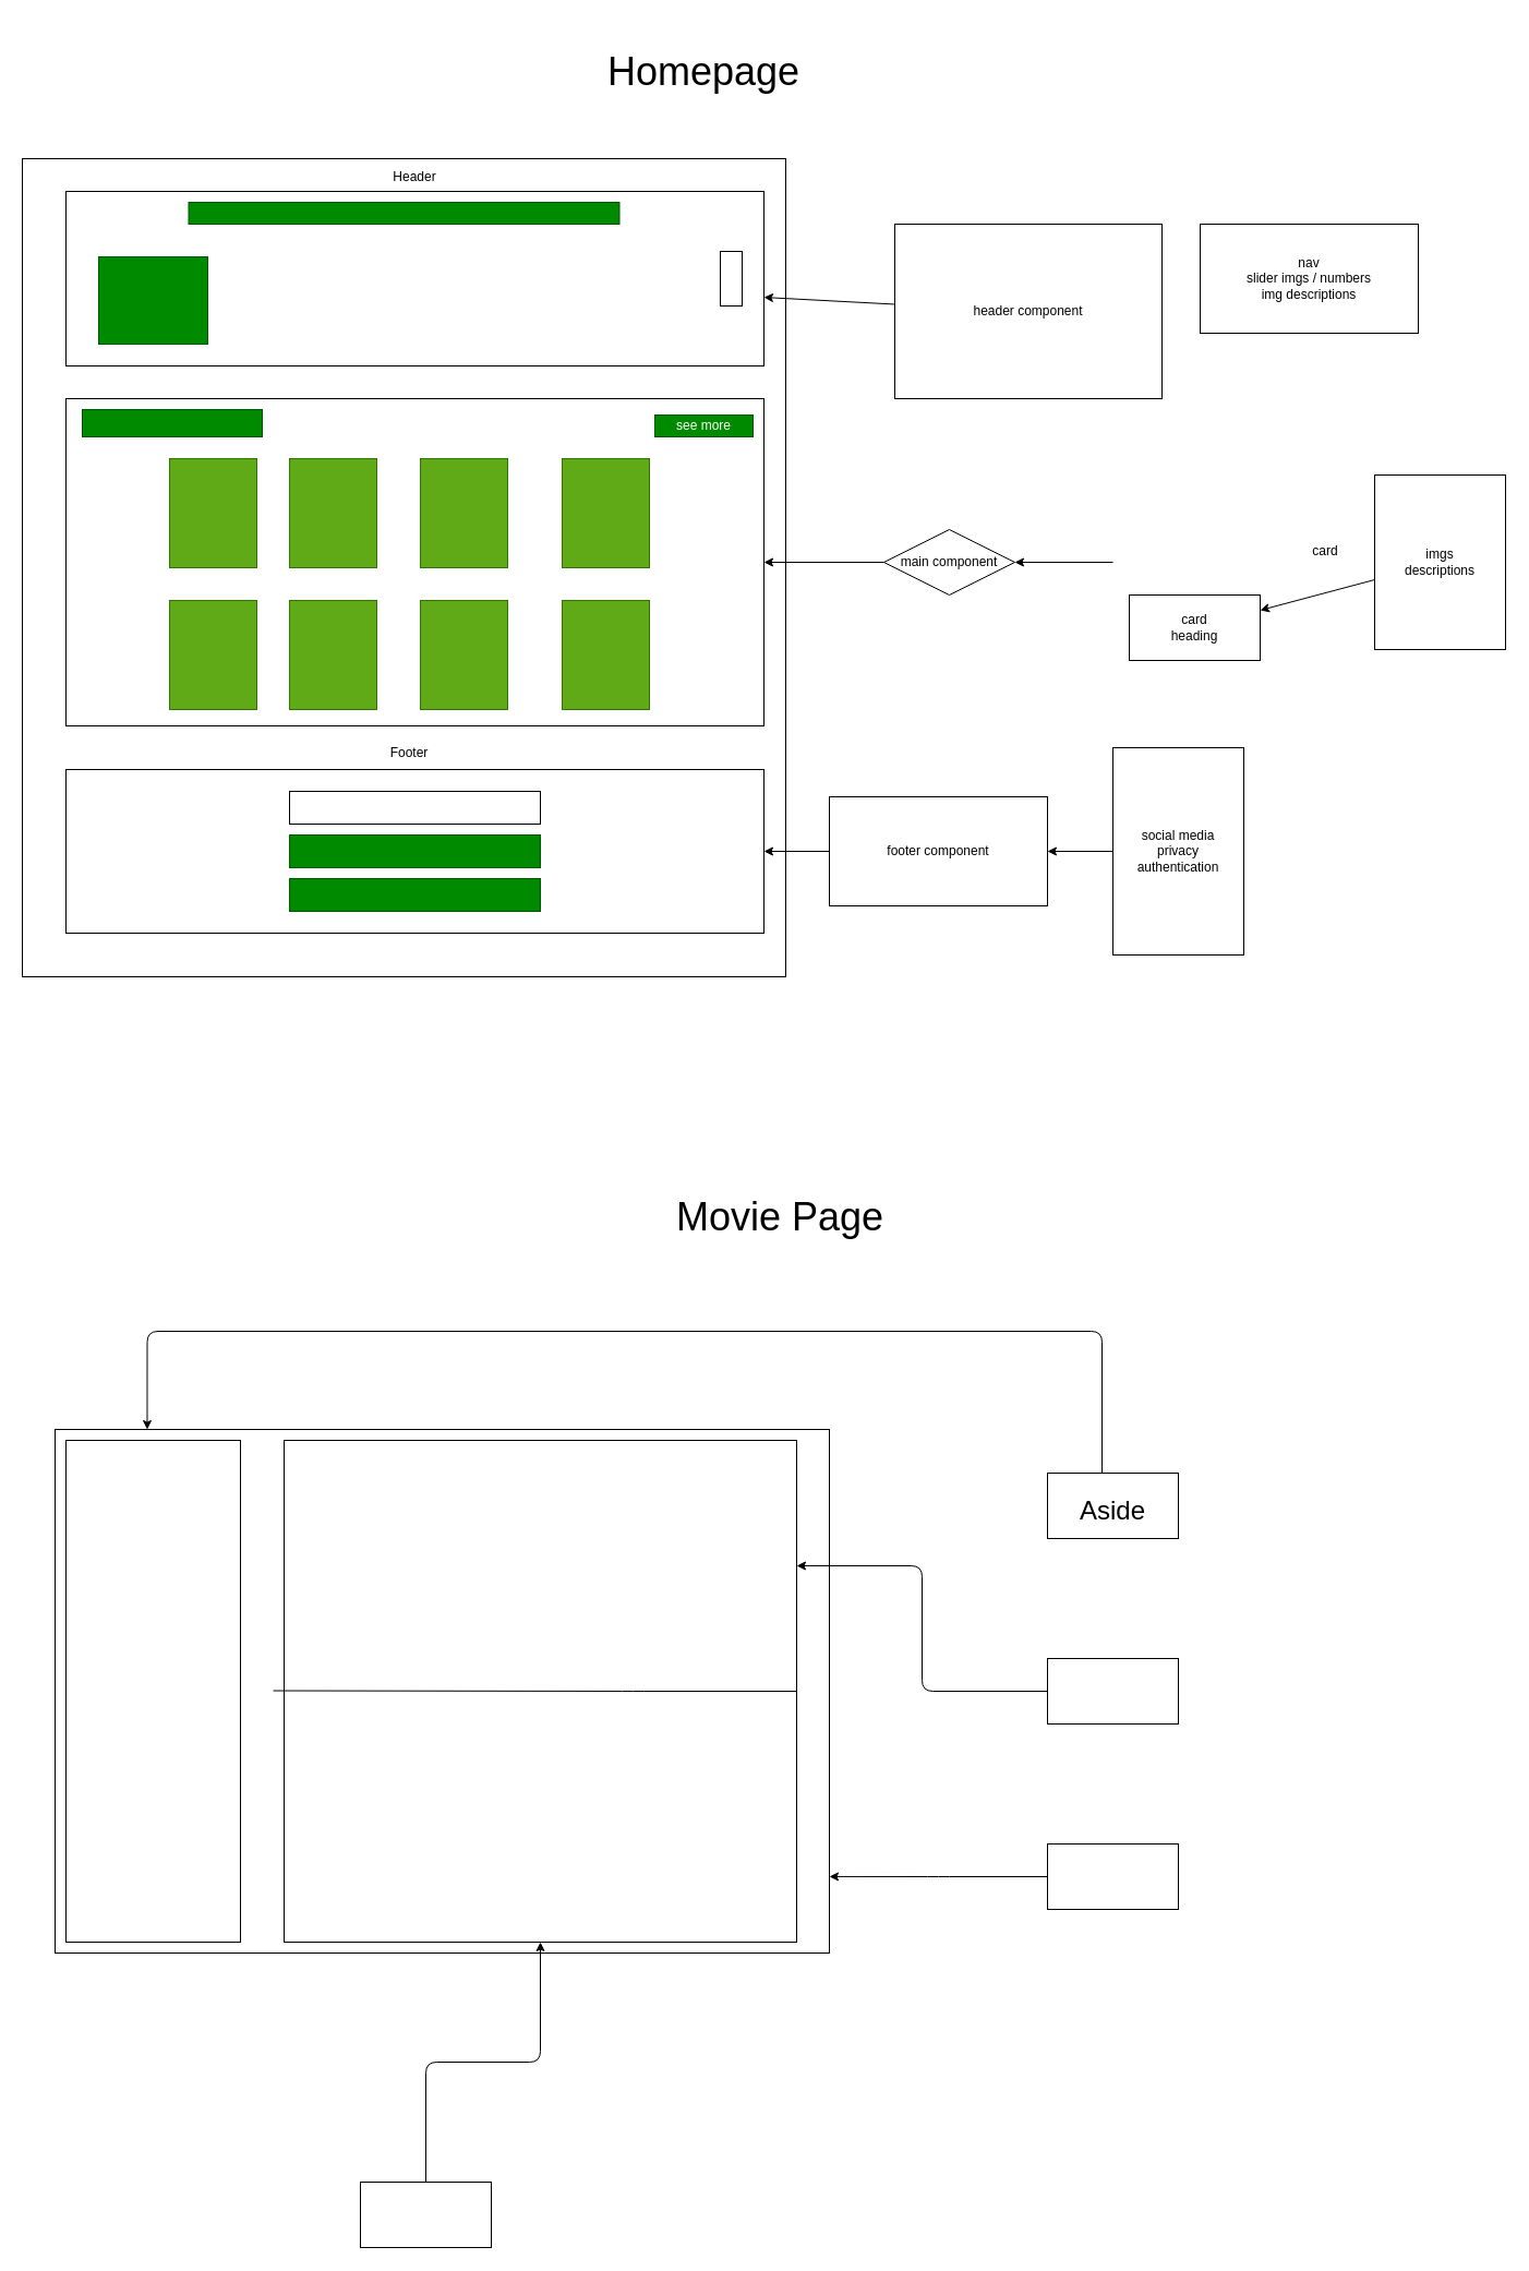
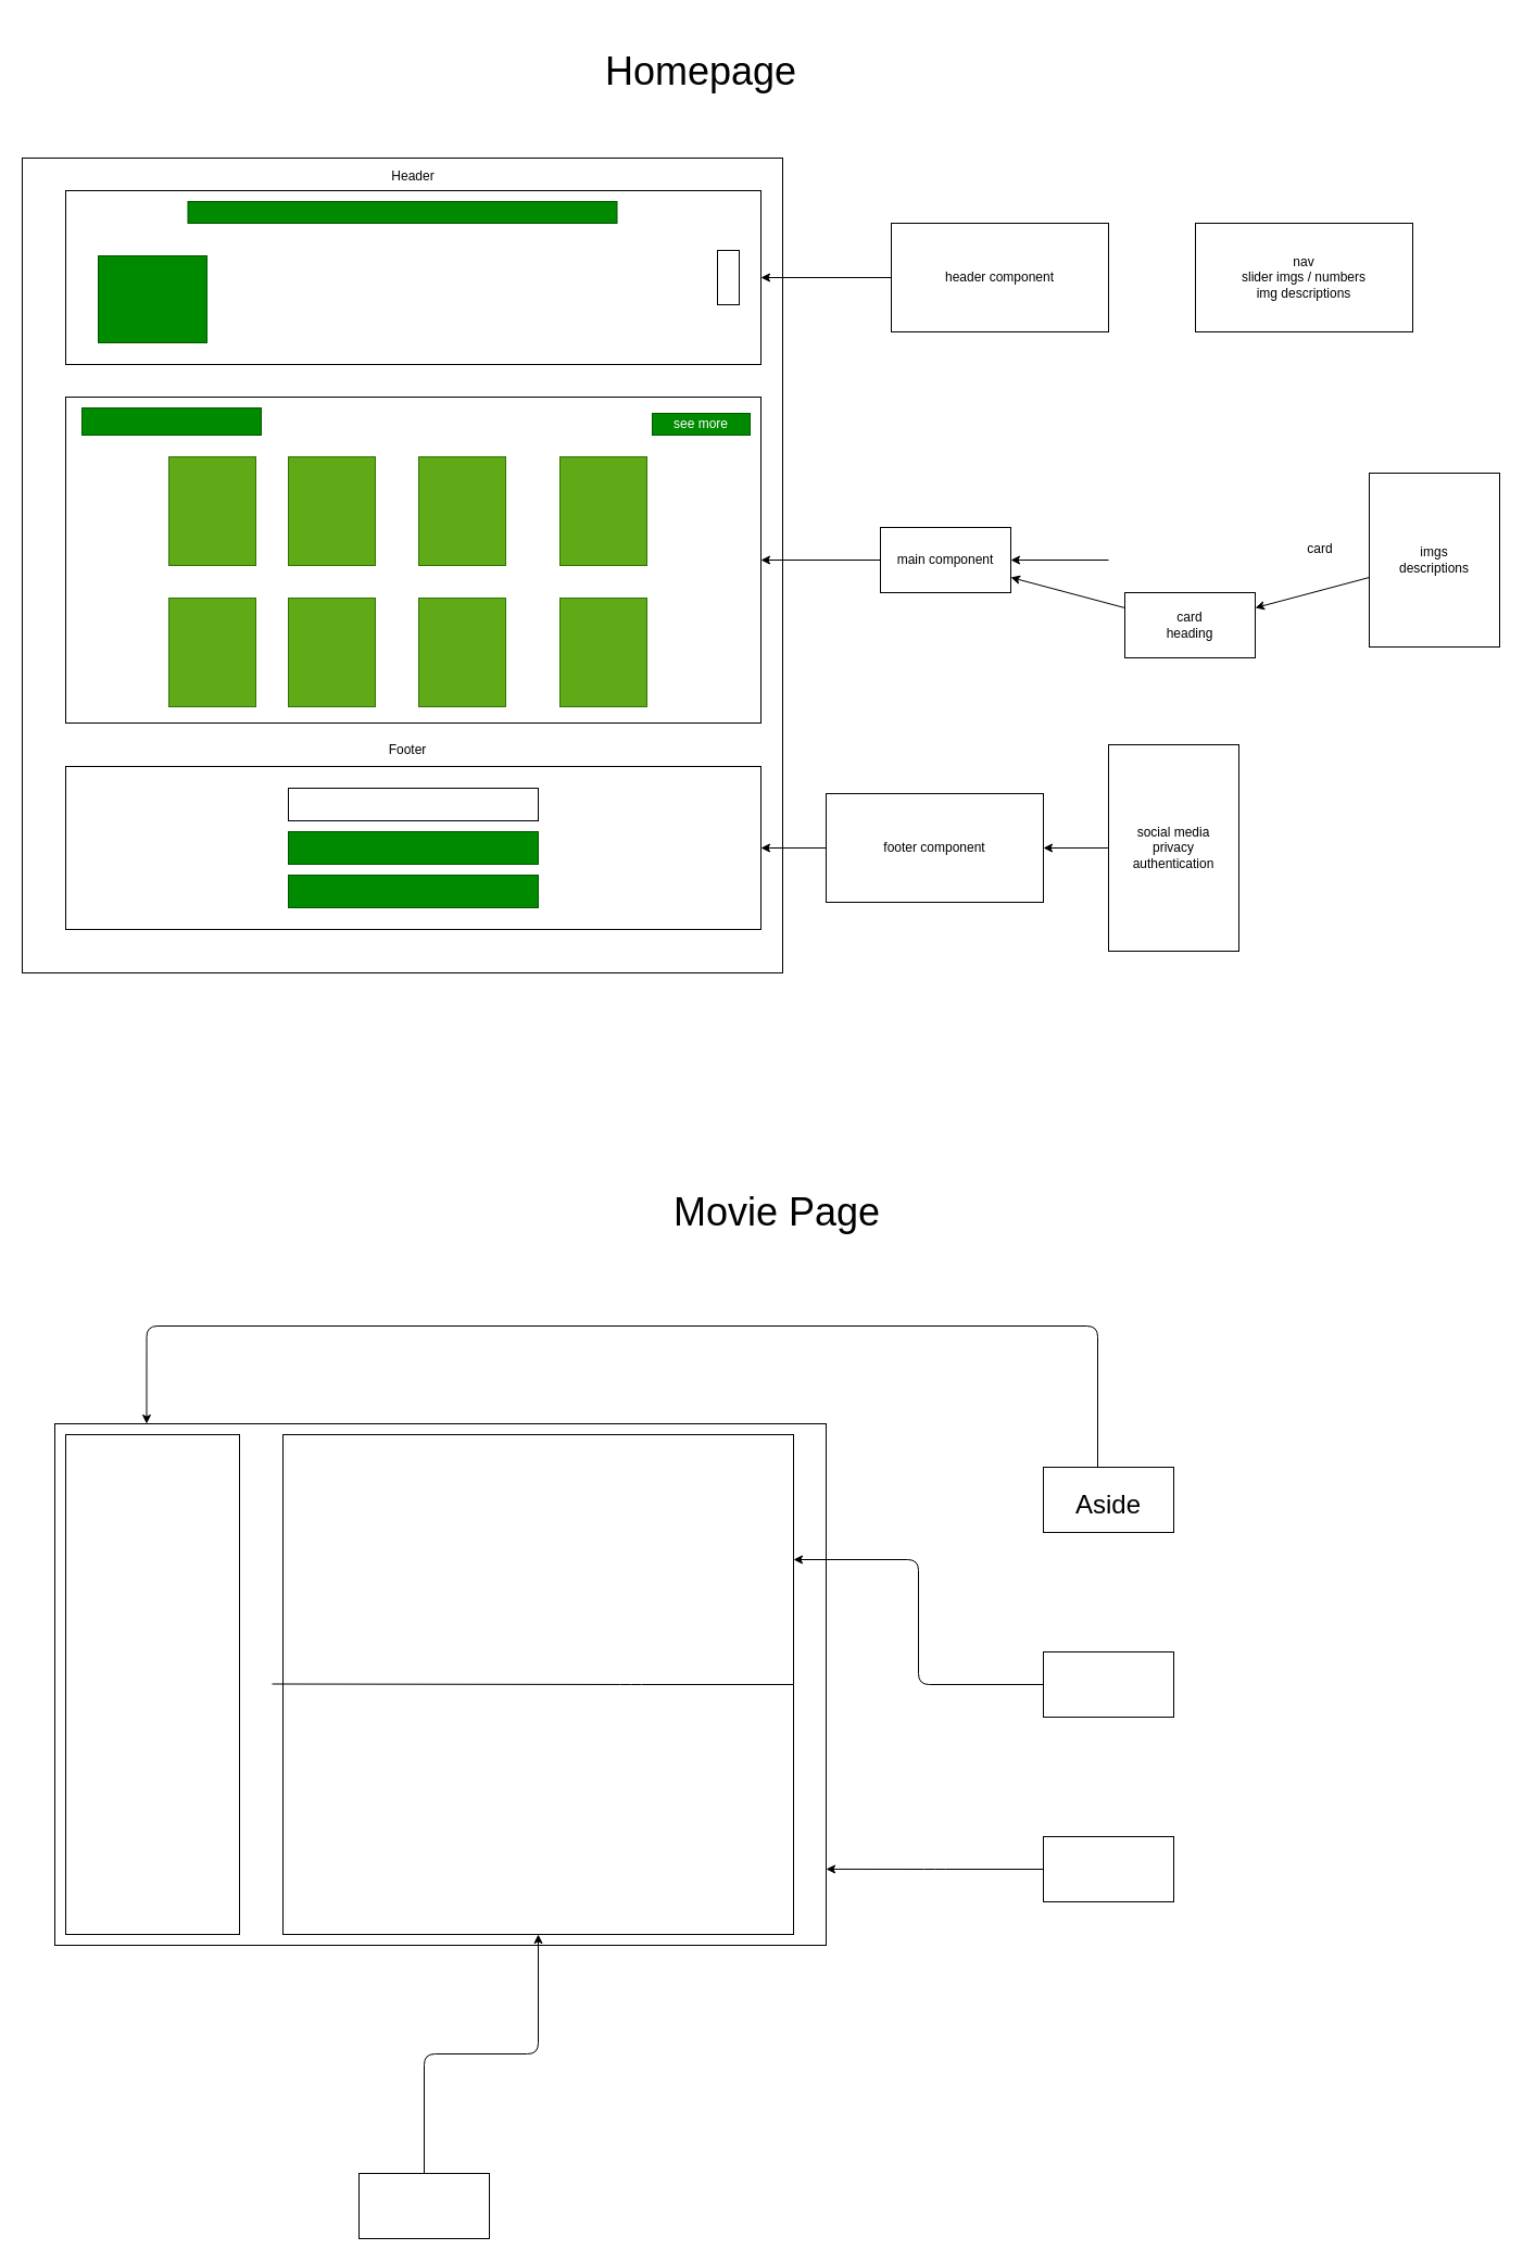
  <mxCell id="0" />
  <mxCell id="1" parent="0" />
  <mxCell id="2" value="" style="whiteSpace=wrap;html=1;" parent="1" vertex="1"><mxGeometry x="20" y="145" width="700" height="750" as="geometry" /></mxCell>
  <mxCell id="3" value="" style="whiteSpace=wrap;html=1;" parent="1" vertex="1"><mxGeometry x="60" y="175" width="640" height="160" as="geometry" /></mxCell>
  <mxCell id="4" value="" style="whiteSpace=wrap;html=1;" parent="1" vertex="1"><mxGeometry x="60" y="365" width="640" height="300" as="geometry" /></mxCell>
  <mxCell id="5" value="" style="whiteSpace=wrap;html=1;fillColor=#60a917;fontColor=#ffffff;strokeColor=#2D7600;" parent="1" vertex="1"><mxGeometry x="155" y="420" width="80" height="100" as="geometry" /></mxCell>
  <mxCell id="6" value="" style="whiteSpace=wrap;html=1;fillColor=#60a917;fontColor=#ffffff;strokeColor=#2D7600;" parent="1" vertex="1"><mxGeometry x="265" y="420" width="80" height="100" as="geometry" /></mxCell>
  <mxCell id="7" value="" style="whiteSpace=wrap;html=1;fillColor=#60a917;fontColor=#ffffff;strokeColor=#2D7600;" parent="1" vertex="1"><mxGeometry x="385" y="420" width="80" height="100" as="geometry" /></mxCell>
  <mxCell id="8" value="" style="whiteSpace=wrap;html=1;fillColor=#60a917;fontColor=#ffffff;strokeColor=#2D7600;" parent="1" vertex="1"><mxGeometry x="515" y="420" width="80" height="100" as="geometry" /></mxCell>
  <mxCell id="9" value="" style="whiteSpace=wrap;html=1;fillColor=#60a917;fontColor=#ffffff;strokeColor=#2D7600;" parent="1" vertex="1"><mxGeometry x="515" y="550" width="80" height="100" as="geometry" /></mxCell>
  <mxCell id="10" value="" style="whiteSpace=wrap;html=1;fillColor=#60a917;fontColor=#ffffff;strokeColor=#2D7600;" parent="1" vertex="1"><mxGeometry x="155" y="550" width="80" height="100" as="geometry" /></mxCell>
  <mxCell id="11" value="" style="whiteSpace=wrap;html=1;fillColor=#60a917;fontColor=#ffffff;strokeColor=#2D7600;" parent="1" vertex="1"><mxGeometry x="265" y="550" width="80" height="100" as="geometry" /></mxCell>
  <mxCell id="12" value="" style="whiteSpace=wrap;html=1;fillColor=#60a917;fontColor=#ffffff;strokeColor=#2D7600;" parent="1" vertex="1"><mxGeometry x="385" y="550" width="80" height="100" as="geometry" /></mxCell>
  <mxCell id="13" value="&lt;font style=&quot;font-size: 36px;&quot;&gt;Homepage&lt;/font&gt;" style="text;strokeColor=none;align=center;fillColor=none;html=1;verticalAlign=middle;whiteSpace=wrap;rounded=0;" parent="1" vertex="1"><mxGeometry x="340" y="20" width="610" height="90" as="geometry" /></mxCell>
  <mxCell id="14" value="Header" style="text;strokeColor=none;align=center;fillColor=none;html=1;verticalAlign=middle;whiteSpace=wrap;rounded=0;" parent="1" vertex="1"><mxGeometry x="350" y="147" width="60" height="30" as="geometry" /></mxCell>
  <mxCell id="15" value="" style="whiteSpace=wrap;html=1;" parent="1" vertex="1"><mxGeometry x="60" y="705" width="640" height="150" as="geometry" /></mxCell>
  <mxCell id="16" value="Footer" style="text;strokeColor=none;align=center;fillColor=none;html=1;verticalAlign=middle;whiteSpace=wrap;rounded=0;" parent="1" vertex="1"><mxGeometry x="345" y="675" width="60" height="30" as="geometry" /></mxCell>
  <mxCell id="17" value="" style="edgeStyle=none;html=1;" parent="1" source="18" target="3" edge="1"><mxGeometry relative="1" as="geometry" /></mxCell>
- <mxCell id="18" value="header component" style="whiteSpace=wrap;html=1;" parent="1" vertex="1"><mxGeometry x="820" y="205" width="245" height="160" as="geometry" /></mxCell>
+ <mxCell id="18" value="header component" style="whiteSpace=wrap;html=1;" parent="1" vertex="1"><mxGeometry x="820" y="205" width="200" height="100" as="geometry" /></mxCell>
  <mxCell id="19" style="edgeStyle=none;html=1;" parent="1" source="20" target="4" edge="1"><mxGeometry relative="1" as="geometry" /></mxCell>
- <mxCell id="20" value="main component" style="rhombus;whiteSpace=wrap;html=1;" parent="1" vertex="1"><mxGeometry x="810" y="485" width="120" height="60" as="geometry" /></mxCell>
+ <mxCell id="20" value="main component" style="whiteSpace=wrap;html=1;" parent="1" vertex="1"><mxGeometry x="810" y="485" width="120" height="60" as="geometry" /></mxCell>
  <mxCell id="21" value="" style="edgeStyle=none;html=1;" parent="1" source="22" target="38" edge="1"><mxGeometry relative="1" as="geometry" /></mxCell>
  <mxCell id="22" value="social media&lt;br&gt;privacy&lt;br&gt;authentication" style="whiteSpace=wrap;html=1;" parent="1" vertex="1"><mxGeometry x="1020" y="685" width="120" height="190" as="geometry" /></mxCell>
  <mxCell id="23" value="" style="whiteSpace=wrap;html=1;fillColor=#008a00;fontColor=#ffffff;strokeColor=#005700;" parent="1" vertex="1"><mxGeometry x="90" y="235" width="100" height="80" as="geometry" /></mxCell>
  <mxCell id="24" value="" style="whiteSpace=wrap;html=1;fillColor=#008a00;fontColor=#ffffff;strokeColor=#005700;" parent="1" vertex="1"><mxGeometry x="172.5" y="185" width="395" height="20" as="geometry" /></mxCell>
  <mxCell id="25" value="" style="whiteSpace=wrap;html=1;" parent="1" vertex="1"><mxGeometry x="660" y="230" width="20" height="50" as="geometry" /></mxCell>
  <mxCell id="26" value="" style="edgeStyle=none;html=1;" parent="1" target="20" edge="1"><mxGeometry relative="1" as="geometry"><mxPoint x="1020" y="515" as="sourcePoint" /></mxGeometry></mxCell>
  <mxCell id="27" value="" style="whiteSpace=wrap;html=1;fillColor=#008a00;fontColor=#ffffff;strokeColor=#005700;" parent="1" vertex="1"><mxGeometry x="75" y="375" width="165" height="25" as="geometry" /></mxCell>
  <mxCell id="28" value="" style="whiteSpace=wrap;html=1;" parent="1" vertex="1"><mxGeometry x="265" y="725" width="230" height="30" as="geometry" /></mxCell>
  <mxCell id="29" value="" style="whiteSpace=wrap;html=1;fillColor=#008a00;fontColor=#ffffff;strokeColor=#005700;" parent="1" vertex="1"><mxGeometry x="265" y="765" width="230" height="30" as="geometry" /></mxCell>
  <mxCell id="30" value="" style="whiteSpace=wrap;html=1;fillColor=#008a00;fontColor=#ffffff;strokeColor=#005700;" parent="1" vertex="1"><mxGeometry x="265" y="805" width="230" height="30" as="geometry" /></mxCell>
  <mxCell id="31" value="nav&lt;br&gt;slider imgs / numbers&lt;br&gt;img descriptions" style="whiteSpace=wrap;html=1;" parent="1" vertex="1"><mxGeometry x="1100" y="205" width="200" height="100" as="geometry" /></mxCell>
+ <mxCell id="32" value="" style="edgeStyle=none;html=1;" parent="1" source="33" target="20" edge="1"><mxGeometry relative="1" as="geometry" /></mxCell>
  <mxCell id="33" value="card&lt;br&gt;heading" style="whiteSpace=wrap;html=1;" parent="1" vertex="1"><mxGeometry x="1035" y="545" width="120" height="60" as="geometry" /></mxCell>
  <mxCell id="34" value="" style="edgeStyle=none;html=1;" parent="1" source="35" target="33" edge="1"><mxGeometry relative="1" as="geometry" /></mxCell>
  <mxCell id="35" value="imgs&lt;br&gt;descriptions" style="whiteSpace=wrap;html=1;" parent="1" vertex="1"><mxGeometry x="1260" y="435" width="120" height="160" as="geometry" /></mxCell>
  <mxCell id="36" value="card" style="text;strokeColor=none;align=center;fillColor=none;html=1;verticalAlign=middle;whiteSpace=wrap;rounded=0;" parent="1" vertex="1"><mxGeometry x="1185" y="490" width="60" height="30" as="geometry" /></mxCell>
  <mxCell id="37" value="" style="edgeStyle=none;html=1;" parent="1" source="38" target="15" edge="1"><mxGeometry relative="1" as="geometry" /></mxCell>
  <mxCell id="38" value="footer component" style="whiteSpace=wrap;html=1;" parent="1" vertex="1"><mxGeometry x="760" y="730" width="200" height="100" as="geometry" /></mxCell>
  <mxCell id="39" value="see more" style="whiteSpace=wrap;html=1;fillColor=#008a00;fontColor=#ffffff;strokeColor=#005700;" parent="1" vertex="1"><mxGeometry x="600" y="380" width="90" height="20" as="geometry" /></mxCell>
  <mxCell id="40" value="" style="whiteSpace=wrap;html=1;" vertex="1" parent="1"><mxGeometry x="50" y="1310" width="710" height="480" as="geometry" /></mxCell>
  <mxCell id="41" value="" style="whiteSpace=wrap;html=1;" vertex="1" parent="1"><mxGeometry x="60" y="1320" width="160" height="460" as="geometry" /></mxCell>
  <mxCell id="42" value="" style="whiteSpace=wrap;html=1;" vertex="1" parent="1"><mxGeometry x="260" y="1320" width="470" height="460" as="geometry" /></mxCell>
  <mxCell id="43" value="" style="edgeStyle=none;orthogonalLoop=1;jettySize=auto;html=1;endArrow=none;endFill=0;" edge="1" parent="1" target="42"><mxGeometry width="80" relative="1" as="geometry"><mxPoint x="250" y="1549.5" as="sourcePoint" /><mxPoint x="330" y="1549.5" as="targetPoint" /><Array as="points"><mxPoint x="580" y="1550" /></Array></mxGeometry></mxCell>
  <mxCell id="44" value="&lt;font style=&quot;font-size: 36px;&quot;&gt;Movie Page&lt;/font&gt;" style="text;strokeColor=none;align=center;fillColor=none;html=1;verticalAlign=middle;whiteSpace=wrap;rounded=0;" vertex="1" parent="1"><mxGeometry x="410" y="1070" width="610" height="90" as="geometry" /></mxCell>
  <mxCell id="45" style="edgeStyle=orthogonalEdgeStyle;html=1;fontSize=24;endArrow=classic;endFill=1;entryX=0.119;entryY=0;entryDx=0;entryDy=0;entryPerimeter=0;" edge="1" parent="1" source="46" target="40"><mxGeometry relative="1" as="geometry"><mxPoint x="140" y="1290" as="targetPoint" /><Array as="points"><mxPoint x="1010" y="1220" /><mxPoint x="135" y="1220" /></Array></mxGeometry></mxCell>
  <mxCell id="46" value="&lt;font style=&quot;font-size: 24px;&quot;&gt;Aside&lt;/font&gt;" style="whiteSpace=wrap;html=1;fontSize=36;" vertex="1" parent="1"><mxGeometry x="960" y="1350" width="120" height="60" as="geometry" /></mxCell>
  <mxCell id="47" style="edgeStyle=orthogonalEdgeStyle;html=1;entryX=1;entryY=0.25;entryDx=0;entryDy=0;fontSize=24;endArrow=classic;endFill=1;" edge="1" parent="1" source="48" target="42"><mxGeometry relative="1" as="geometry" /></mxCell>
  <mxCell id="48" value="" style="whiteSpace=wrap;html=1;fontSize=24;" vertex="1" parent="1"><mxGeometry x="960" y="1520" width="120" height="60" as="geometry" /></mxCell>
  <mxCell id="49" value="" style="whiteSpace=wrap;html=1;fontSize=24;" vertex="1" parent="1"><mxGeometry x="330" y="2000" width="120" height="60" as="geometry" /></mxCell>
  <mxCell id="50" style="edgeStyle=orthogonalEdgeStyle;html=1;fontSize=24;endArrow=classic;endFill=1;entryX=0.5;entryY=1;entryDx=0;entryDy=0;" edge="1" source="49" parent="1" target="42"><mxGeometry relative="1" as="geometry"><mxPoint x="730" y="1695" as="targetPoint" /></mxGeometry></mxCell>
  <mxCell id="51" value="" style="whiteSpace=wrap;html=1;fontSize=24;" vertex="1" parent="1"><mxGeometry x="960" y="1690" width="120" height="60" as="geometry" /></mxCell>
  <mxCell id="52" style="edgeStyle=orthogonalEdgeStyle;html=1;fontSize=24;endArrow=classic;endFill=1;entryX=1;entryY=0.854;entryDx=0;entryDy=0;entryPerimeter=0;" edge="1" source="51" parent="1" target="40"><mxGeometry relative="1" as="geometry"><mxPoint x="770" y="1570.02" as="targetPoint" /></mxGeometry></mxCell>
